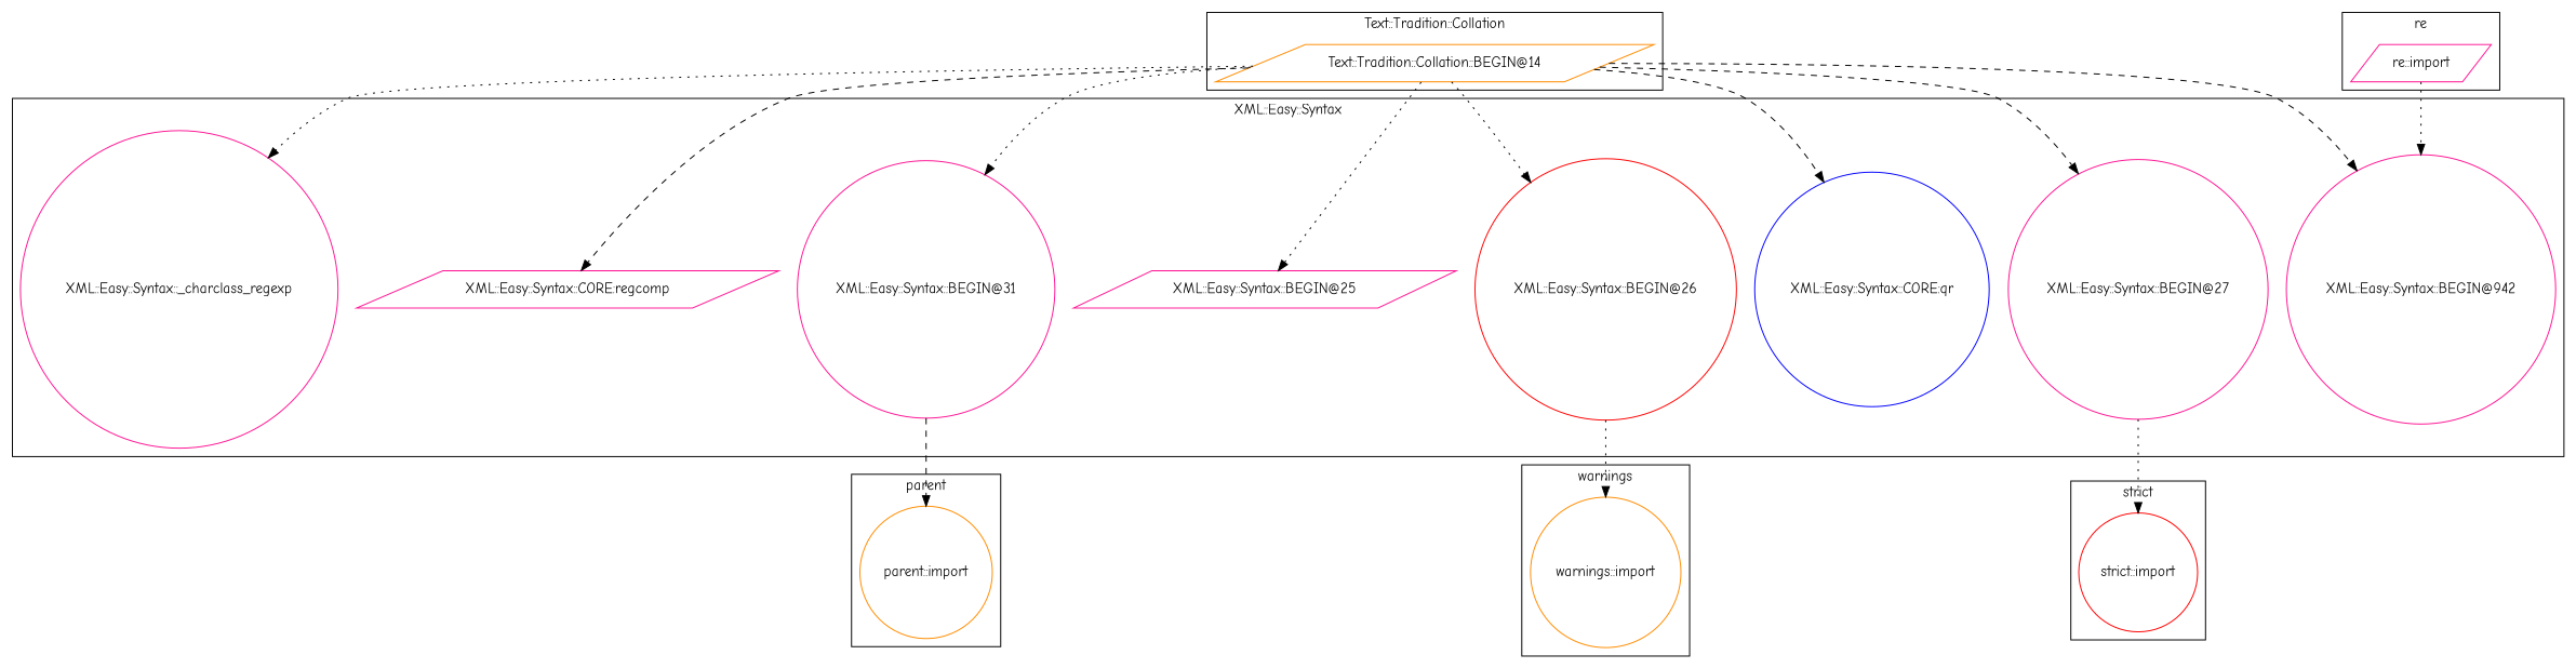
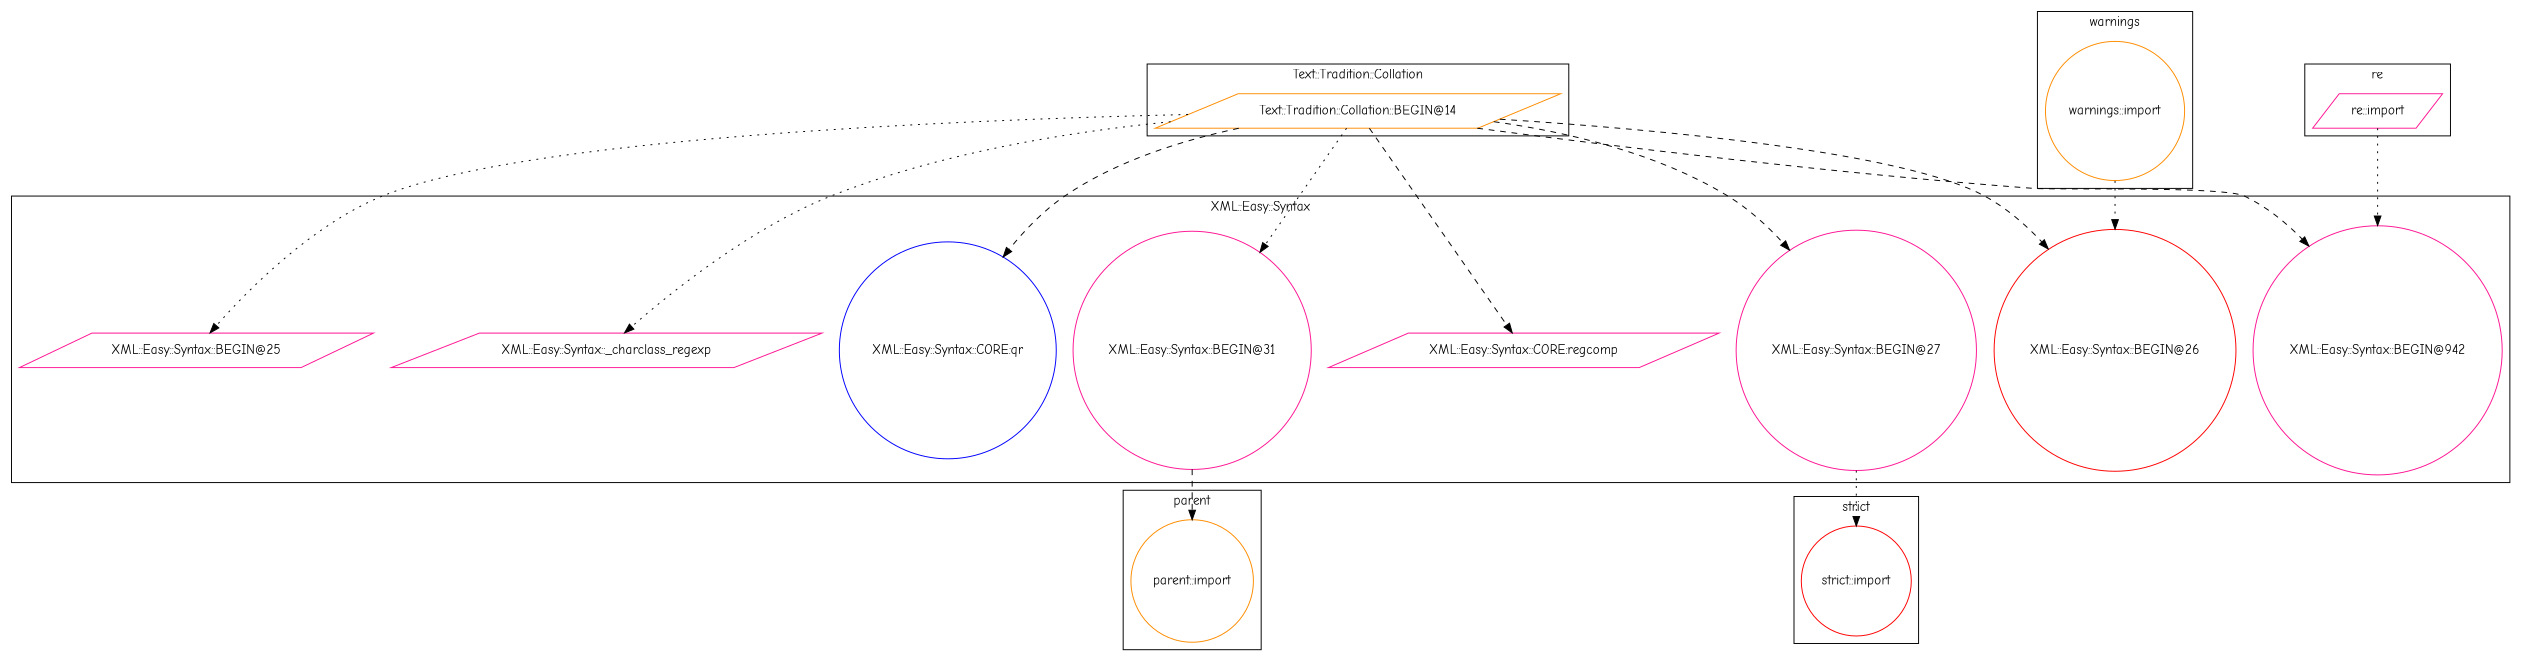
  digraph {
    fontname="Comic Neue"
    node [color=deeppink fontname="Comic Neue" shape=circle]
    edge [fontname="Comic Neue" style=dashed]
    "XML::Easy::Syntax::BEGIN@31"
    "XML::Easy::Syntax::CORE:qr" [color=blue]
    "XML::Easy::Syntax::BEGIN@26" [color=red]
    "XML::Easy::Syntax::BEGIN@25" [shape=parallelogram]
    "XML::Easy::Syntax::BEGIN@27"
    "XML::Easy::Syntax::CORE:regcomp" [shape=parallelogram]
    "XML::Easy::Syntax::BEGIN@942"
-   "XML::Easy::Syntax::_charclass_regexp"
+   "XML::Easy::Syntax::_charclass_regexp" [shape=parallelogram]
    n9 [color=darkorange label="Text::Tradition::Collation::BEGIN@14" shape=parallelogram]
    "warnings::import" [color=darkorange]
    "re::import" [shape=parallelogram]
    "parent::import" [color=darkorange]
    "strict::import" [color=red]
    subgraph cluster_1 {
      label="XML::Easy::Syntax"
      "XML::Easy::Syntax::BEGIN@31"
      "XML::Easy::Syntax::CORE:qr"
      "XML::Easy::Syntax::BEGIN@26"
      "XML::Easy::Syntax::BEGIN@25"
      "XML::Easy::Syntax::BEGIN@27"
      "XML::Easy::Syntax::CORE:regcomp"
      "XML::Easy::Syntax::BEGIN@942"
      "XML::Easy::Syntax::_charclass_regexp"
    }
    subgraph cluster_2 {
      label="Text::Tradition::Collation"
      n9
    }
    subgraph cluster_3 {
      label=warnings
      "warnings::import"
    }
    subgraph cluster_4 {
      label=re
      "re::import"
    }
    subgraph cluster_5 {
      label=parent
      "parent::import"
    }
    subgraph cluster_6 {
      label="strict"
      "strict::import"
    }
    "XML::Easy::Syntax::BEGIN@31" -> "parent::import"
-   "XML::Easy::Syntax::BEGIN@26" -> "warnings::import" [style=dotted]
+   "warnings::import" -> "XML::Easy::Syntax::BEGIN@26" [style=dotted]
    "XML::Easy::Syntax::BEGIN@27" -> "strict::import" [style=dotted]
    n9 -> "XML::Easy::Syntax::BEGIN@31" [style=dotted]
    n9 -> "XML::Easy::Syntax::CORE:qr"
-   n9 -> "XML::Easy::Syntax::BEGIN@26" [style=dotted]
+   n9 -> "XML::Easy::Syntax::BEGIN@26"
    n9 -> "XML::Easy::Syntax::BEGIN@25" [style=dotted]
    n9 -> "XML::Easy::Syntax::BEGIN@27"
    n9 -> "XML::Easy::Syntax::CORE:regcomp"
    n9 -> "XML::Easy::Syntax::BEGIN@942"
    n9 -> "XML::Easy::Syntax::_charclass_regexp" [style=dotted]
    "re::import" -> "XML::Easy::Syntax::BEGIN@942" [style=dotted]
  }
